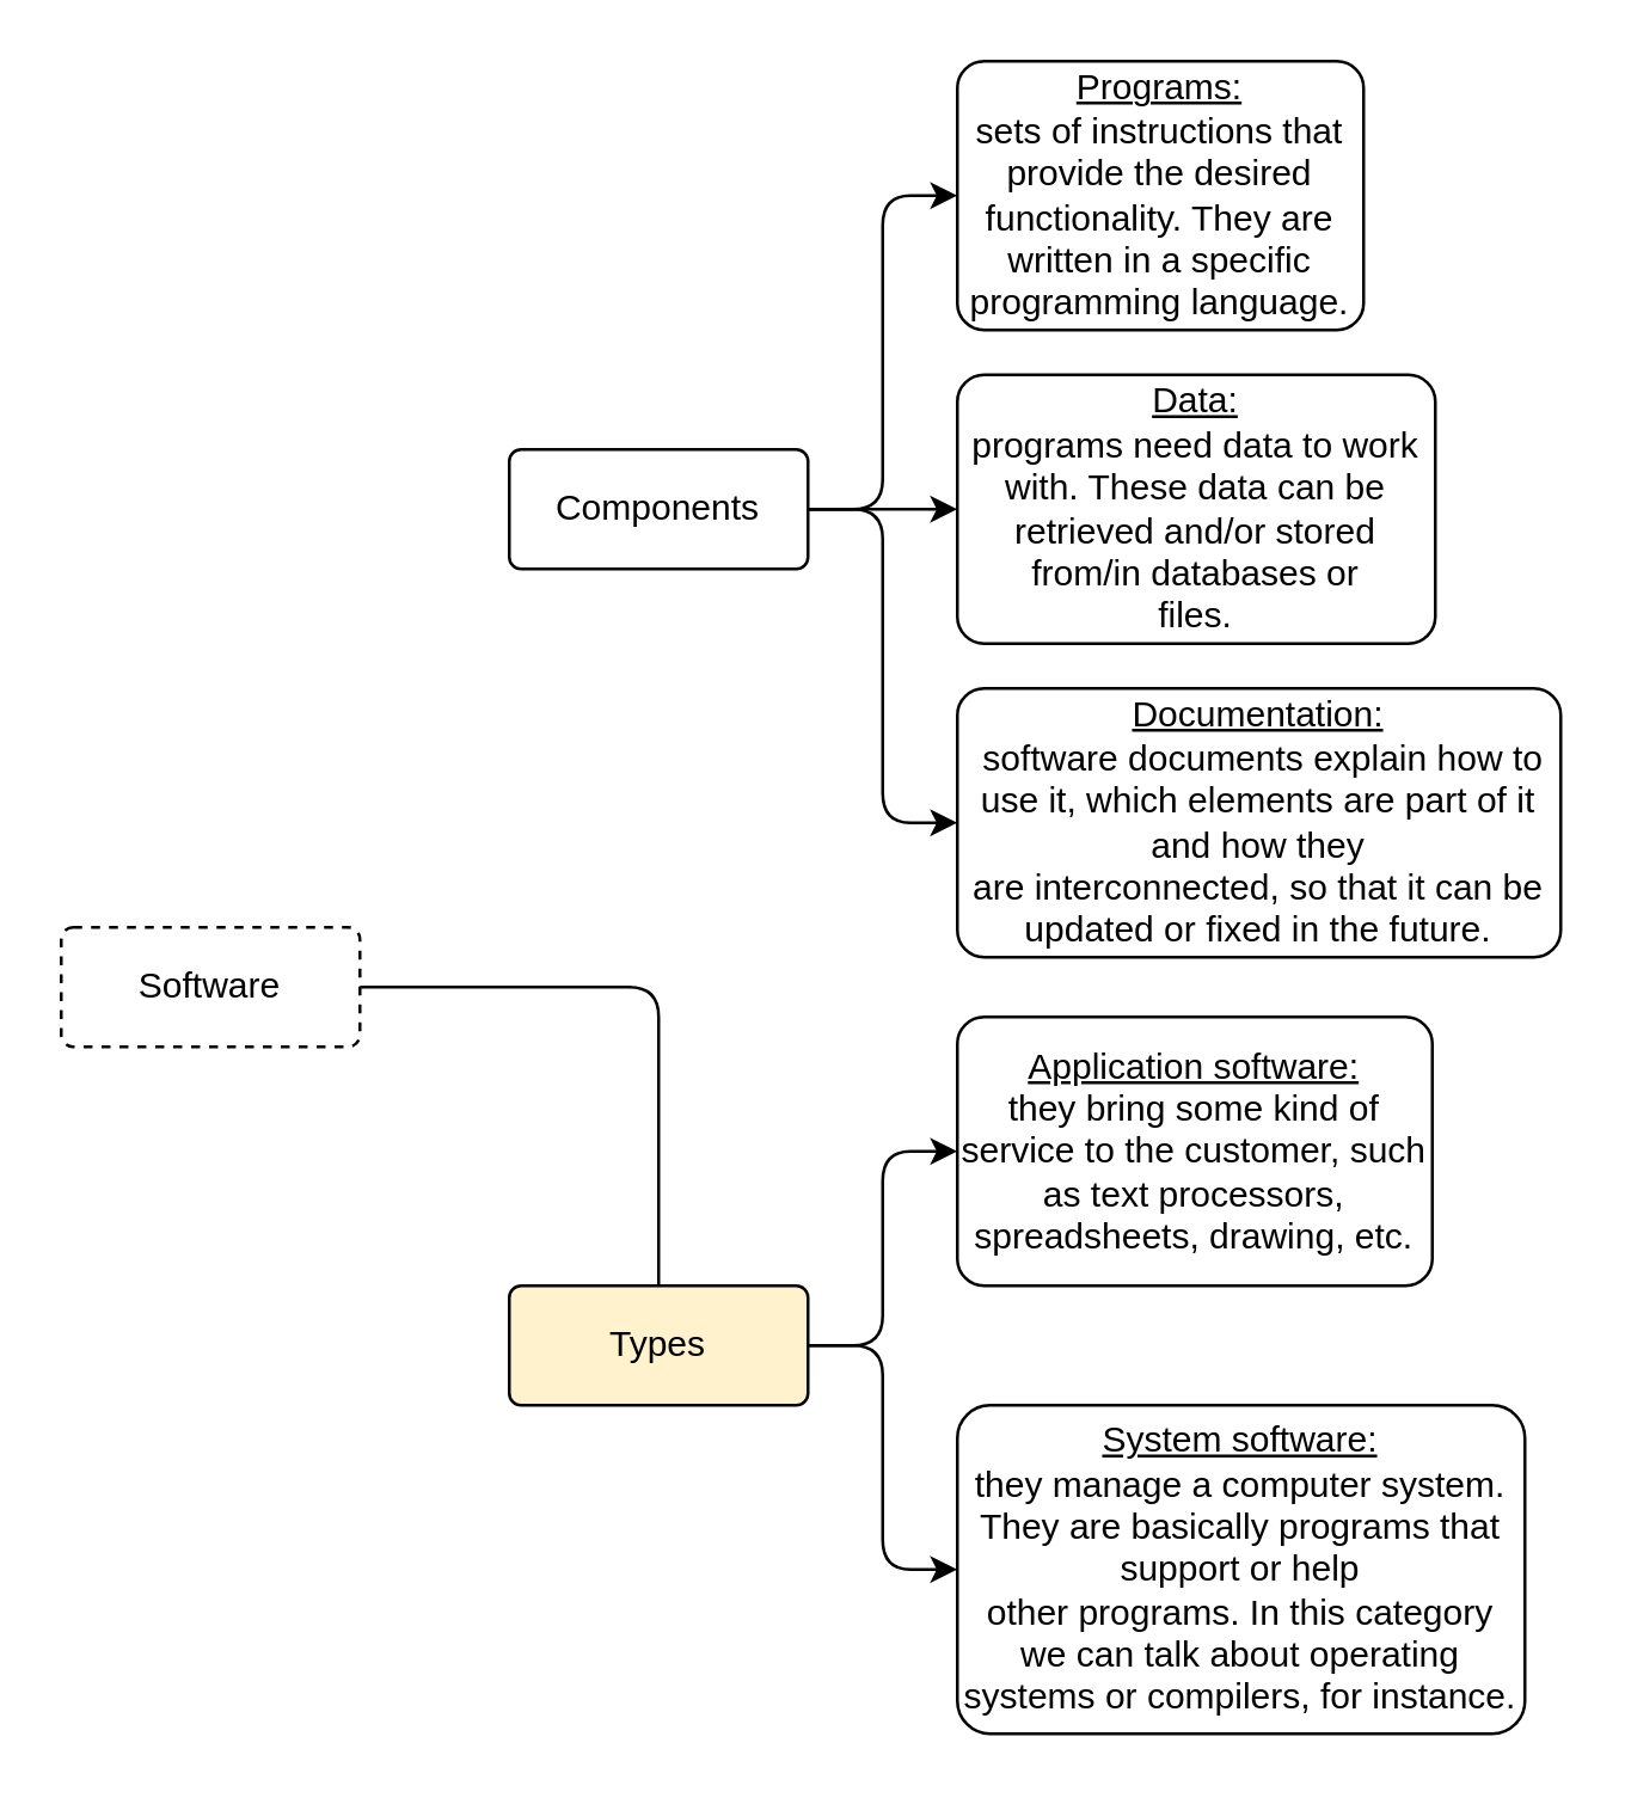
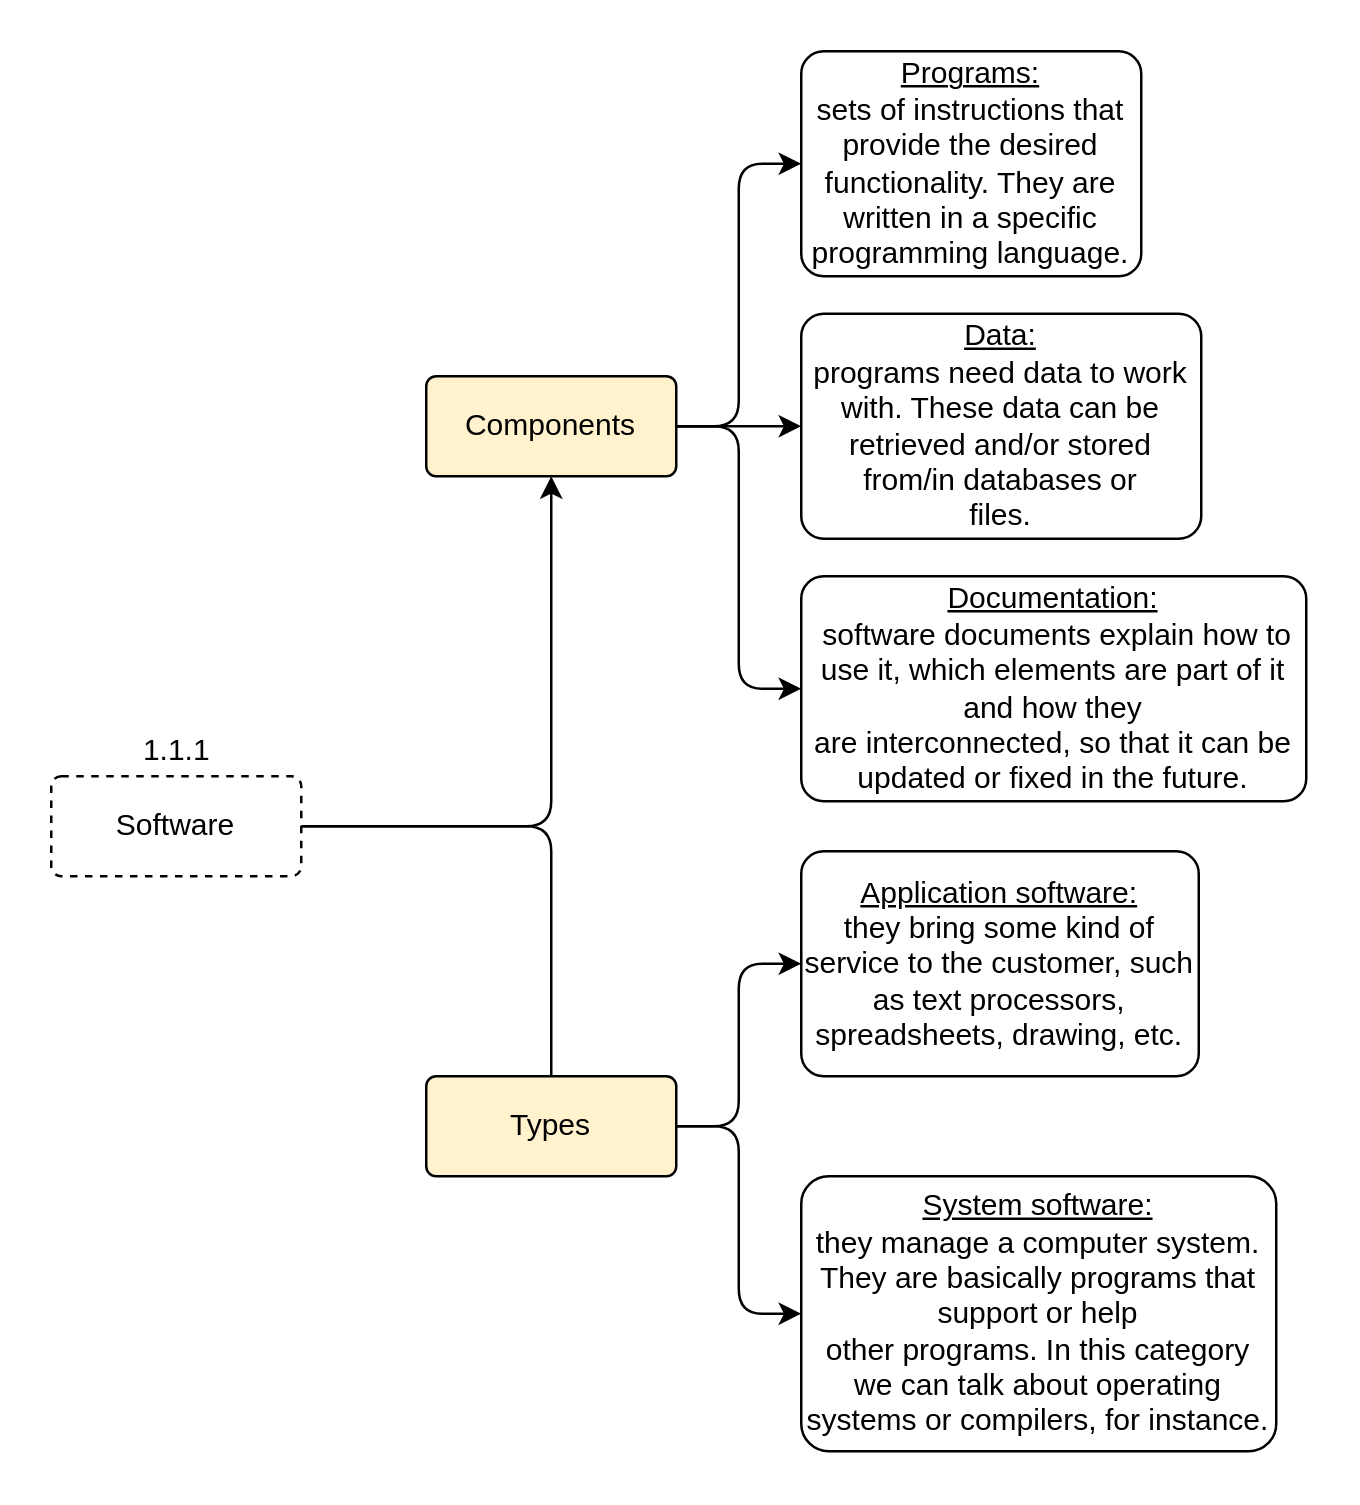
  <mxCell id="0" />
  <mxCell id="1" parent="0" />
+ <mxCell id="2" style="edgeStyle=orthogonalEdgeStyle;orthogonalLoop=1;jettySize=auto;html=1;entryX=0.5;entryY=1;entryDx=0;entryDy=0;" edge="1" parent="1" source="4" target="8"><mxGeometry relative="1" as="geometry" /></mxCell>
  <mxCell id="3" style="edgeStyle=orthogonalEdgeStyle;orthogonalLoop=1;jettySize=auto;html=1;endArrow=none;" edge="1" parent="1" source="4" target="11"><mxGeometry relative="1" as="geometry" /></mxCell>
  <mxCell id="4" value="Software" style="arcSize=10;whiteSpace=wrap;html=1;align=center;rounded=1;dashed=1;" vertex="1" parent="1"><mxGeometry x="20" y="310" width="100" height="40" as="geometry" /></mxCell>
  <mxCell id="5" style="edgeStyle=orthogonalEdgeStyle;orthogonalLoop=1;jettySize=auto;html=1;entryX=0;entryY=0.5;entryDx=0;entryDy=0;" edge="1" parent="1" source="8" target="12"><mxGeometry relative="1" as="geometry" /></mxCell>
  <mxCell id="6" style="edgeStyle=orthogonalEdgeStyle;orthogonalLoop=1;jettySize=auto;html=1;entryX=0;entryY=0.5;entryDx=0;entryDy=0;" edge="1" parent="1" source="8" target="13"><mxGeometry relative="1" as="geometry" /></mxCell>
  <mxCell id="7" style="edgeStyle=orthogonalEdgeStyle;orthogonalLoop=1;jettySize=auto;html=1;entryX=0;entryY=0.5;entryDx=0;entryDy=0;" edge="1" parent="1" source="8" target="14"><mxGeometry relative="1" as="geometry" /></mxCell>
- <mxCell id="8" value="Components" style="arcSize=10;whiteSpace=wrap;html=1;align=center;rounded=1;" vertex="1" parent="1"><mxGeometry x="170" y="150" width="100" height="40" as="geometry" /></mxCell>
+ <mxCell id="8" value="Components" style="arcSize=10;whiteSpace=wrap;html=1;align=center;rounded=1;fillColor=#fff2cc;" vertex="1" parent="1"><mxGeometry x="170" y="150" width="100" height="40" as="geometry" /></mxCell>
  <mxCell id="9" style="edgeStyle=orthogonalEdgeStyle;orthogonalLoop=1;jettySize=auto;html=1;entryX=0;entryY=0.5;entryDx=0;entryDy=0;" edge="1" parent="1" source="11" target="15"><mxGeometry relative="1" as="geometry" /></mxCell>
  <mxCell id="10" style="edgeStyle=orthogonalEdgeStyle;orthogonalLoop=1;jettySize=auto;html=1;entryX=0;entryY=0.5;entryDx=0;entryDy=0;" edge="1" parent="1" source="11" target="16"><mxGeometry relative="1" as="geometry" /></mxCell>
  <mxCell id="11" value="Types" style="arcSize=10;whiteSpace=wrap;html=1;align=center;rounded=1;fillColor=#fff2cc;" vertex="1" parent="1"><mxGeometry x="170" y="430" width="100" height="40" as="geometry" /></mxCell>
  <mxCell id="12" value="&lt;u&gt;Programs:&lt;/u&gt;&lt;br&gt;&lt;div&gt;sets of instructions that provide the desired functionality. They are written in a specific&lt;/div&gt;&lt;div&gt;programming language.&lt;/div&gt;" style="arcSize=10;whiteSpace=wrap;html=1;align=center;rounded=1;" vertex="1" parent="1"><mxGeometry x="320" y="20" width="136" height="90" as="geometry" /></mxCell>
  <mxCell id="13" value="&lt;u&gt;Data:&lt;br&gt;&lt;/u&gt;&lt;div&gt;programs need data to work with. These data can be retrieved and/or stored from/in databases or&lt;/div&gt;&lt;div&gt;files.&lt;/div&gt;" style="arcSize=10;whiteSpace=wrap;html=1;align=center;rounded=1;" vertex="1" parent="1"><mxGeometry x="320" y="125" width="160" height="90" as="geometry" /></mxCell>
  <mxCell id="14" value="&lt;div&gt;&lt;u&gt;Documentation:&lt;/u&gt;&lt;/div&gt;&lt;div&gt;&amp;nbsp;software documents explain how to use it, which elements are part of it and how they&lt;/div&gt;&lt;div&gt;are interconnected, so that it can be updated or fixed in the future.&lt;/div&gt;" style="arcSize=10;whiteSpace=wrap;html=1;align=center;rounded=1;" vertex="1" parent="1"><mxGeometry x="320" y="230" width="202" height="90" as="geometry" /></mxCell>
  <mxCell id="15" value="&lt;div&gt;&lt;u&gt;Application software:&lt;/u&gt;&lt;/div&gt;&lt;div&gt;they bring some kind of service to the customer, such as text processors,&lt;/div&gt;&lt;div&gt;spreadsheets, drawing, etc.&lt;/div&gt;" style="arcSize=10;whiteSpace=wrap;html=1;align=center;rounded=1;" vertex="1" parent="1"><mxGeometry x="320" y="340" width="159" height="90" as="geometry" /></mxCell>
  <mxCell id="16" value="&lt;div&gt;&lt;u&gt;System software:&lt;/u&gt;&lt;/div&gt;&lt;div&gt;they manage a computer system. They are basically programs that support or help&lt;/div&gt;&lt;div&gt;other programs. In this category we can talk about operating systems or compilers, for instance.&lt;/div&gt;" style="arcSize=10;whiteSpace=wrap;html=1;align=center;rounded=1;" vertex="1" parent="1"><mxGeometry x="320" y="470" width="190" height="110" as="geometry" /></mxCell>
+ <mxCell id="17" value="1.1.1" style="text;html=1;resizable=0;autosize=1;align=center;verticalAlign=middle;points=[];fillColor=none;strokeColor=none;rounded=1;" vertex="1" parent="1"><mxGeometry x="50" y="290" width="40" height="20" as="geometry" /></mxCell>
